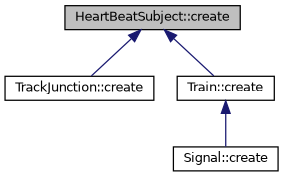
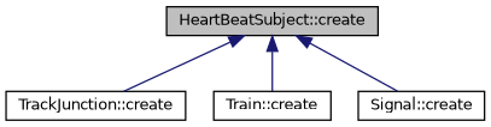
  digraph {
    rankdir=TB
    node [color=black fillcolor=white fontname=Helvetica fontsize=10 shape=record style=filled]
    edge [color=midnightblue dir=back fontname=Helvetica fontsize=10 labelfontname=Helvetica labelfontsize=10 style=solid]
    n1 [fillcolor=grey75 fontcolor=black height=0.2 label="HeartBeatSubject::create" width=0.4]
    n2 [height=0.2 label="TrackJunction::create" width=0.4]
    n3 [height=0.2 label="Train::create" width=0.4]
    n4 [height=0.2 label="Signal::create" width=0.4]
    n1 -> n2
    n1 -> n3
-   n3 -> n4
+   n1 -> n4
  }
